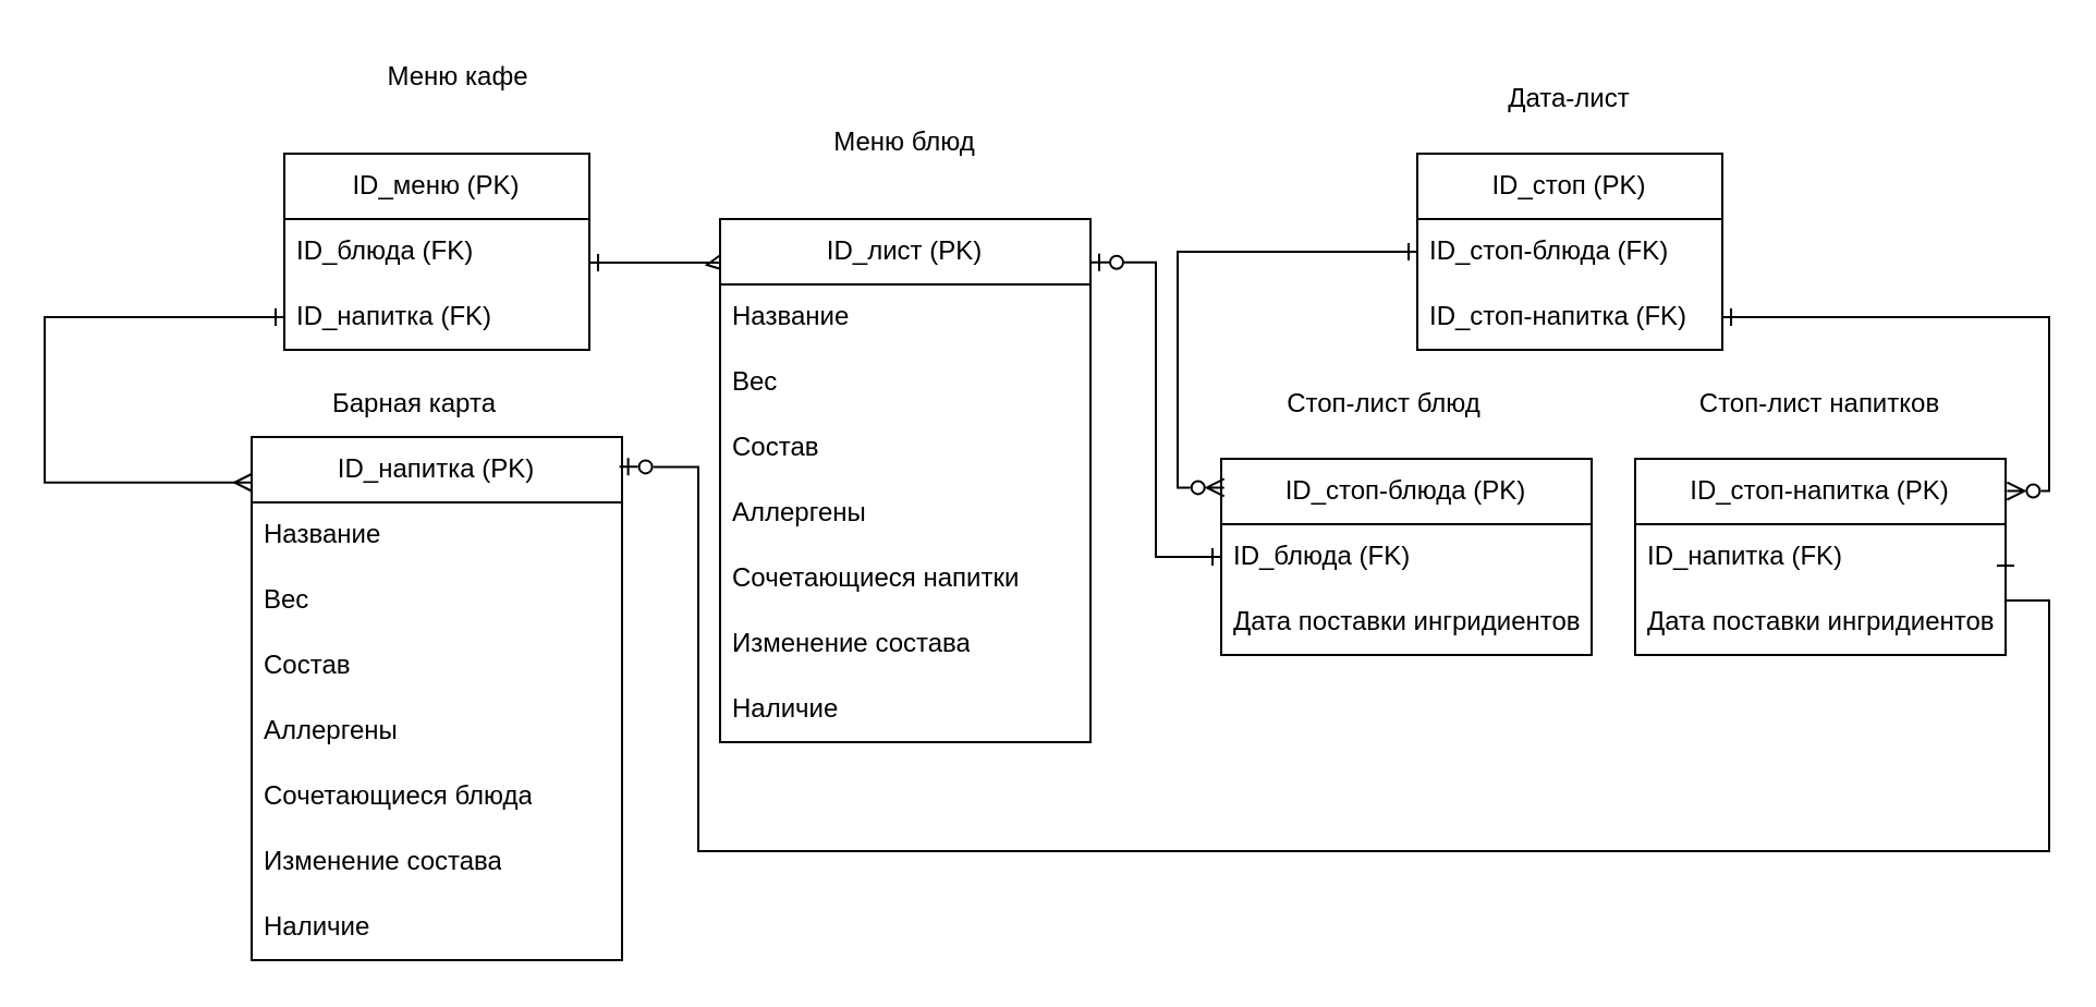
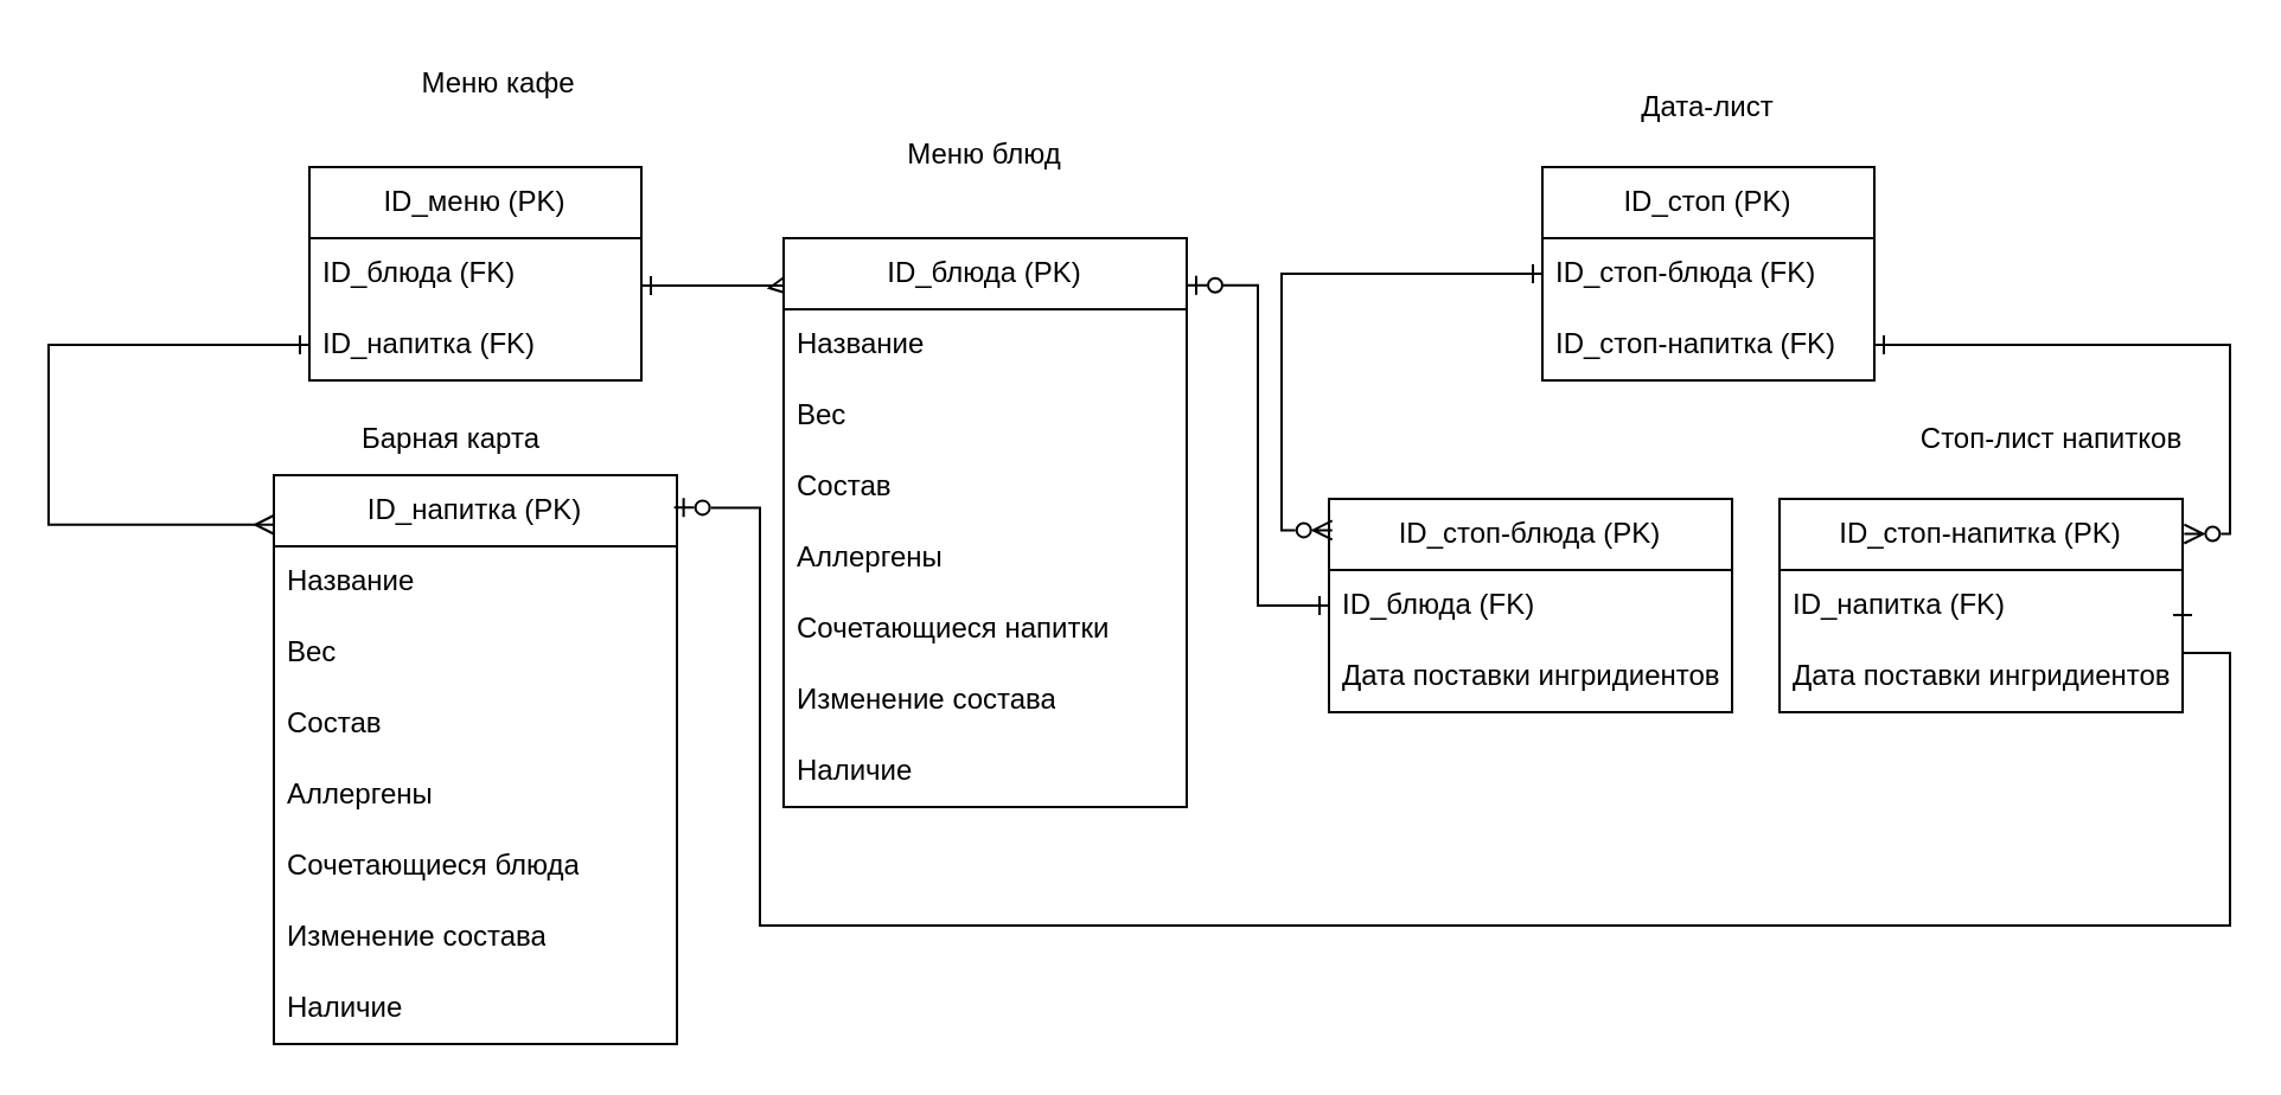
  <mxCell id="0" />
  <mxCell id="1" parent="0" />
  <mxCell id="2" value="" style="edgeStyle=orthogonalEdgeStyle;rounded=0;orthogonalLoop=1;jettySize=auto;html=1;endArrow=ERmany;endFill=0;entryX=0.011;entryY=0.082;entryDx=0;entryDy=0;entryPerimeter=0;startArrow=ERone;startFill=0;" edge="1" parent="1" source="3" target="6"><mxGeometry relative="1" as="geometry"><mxPoint x="300" y="320" as="targetPoint" /><Array as="points"><mxPoint x="330" y="120" /><mxPoint x="330" y="120" /></Array></mxGeometry></mxCell>
  <mxCell id="3" value="ID_меню (PK)" style="swimlane;fontStyle=0;childLayout=stackLayout;horizontal=1;startSize=30;horizontalStack=0;resizeParent=1;resizeParentMax=0;resizeLast=0;collapsible=1;marginBottom=0;whiteSpace=wrap;html=1;" vertex="1" parent="1"><mxGeometry x="130" y="70" width="140" height="90" as="geometry" /></mxCell>
  <mxCell id="4" value="ID_блюда (FK)" style="text;strokeColor=none;fillColor=none;align=left;verticalAlign=middle;spacingLeft=4;spacingRight=4;overflow=hidden;points=[[0,0.5],[1,0.5]];portConstraint=eastwest;rotatable=0;whiteSpace=wrap;html=1;" vertex="1" parent="3"><mxGeometry y="30" width="140" height="30" as="geometry" /></mxCell>
  <mxCell id="5" value="ID_напитка (FK)" style="text;strokeColor=none;fillColor=none;align=left;verticalAlign=middle;spacingLeft=4;spacingRight=4;overflow=hidden;points=[[0,0.5],[1,0.5]];portConstraint=eastwest;rotatable=0;whiteSpace=wrap;html=1;" vertex="1" parent="3"><mxGeometry y="60" width="140" height="30" as="geometry" /></mxCell>
- <mxCell id="6" value="ID_лист (PK)" style="swimlane;fontStyle=0;childLayout=stackLayout;horizontal=1;startSize=30;horizontalStack=0;resizeParent=1;resizeParentMax=0;resizeLast=0;collapsible=1;marginBottom=0;whiteSpace=wrap;html=1;" vertex="1" parent="1"><mxGeometry x="330" y="100" width="170" height="240" as="geometry" /></mxCell>
+ <mxCell id="6" value="ID_блюда (PK)" style="swimlane;fontStyle=0;childLayout=stackLayout;horizontal=1;startSize=30;horizontalStack=0;resizeParent=1;resizeParentMax=0;resizeLast=0;collapsible=1;marginBottom=0;whiteSpace=wrap;html=1;" vertex="1" parent="1"><mxGeometry x="330" y="100" width="170" height="240" as="geometry" /></mxCell>
  <mxCell id="7" value="Название" style="text;strokeColor=none;fillColor=none;align=left;verticalAlign=middle;spacingLeft=4;spacingRight=4;overflow=hidden;points=[[0,0.5],[1,0.5]];portConstraint=eastwest;rotatable=0;whiteSpace=wrap;html=1;" vertex="1" parent="6"><mxGeometry y="30" width="170" height="30" as="geometry" /></mxCell>
  <mxCell id="8" value="Вес" style="text;strokeColor=none;fillColor=none;align=left;verticalAlign=middle;spacingLeft=4;spacingRight=4;overflow=hidden;points=[[0,0.5],[1,0.5]];portConstraint=eastwest;rotatable=0;whiteSpace=wrap;html=1;" vertex="1" parent="6"><mxGeometry y="60" width="170" height="30" as="geometry" /></mxCell>
  <mxCell id="9" value="Состав" style="text;strokeColor=none;fillColor=none;align=left;verticalAlign=middle;spacingLeft=4;spacingRight=4;overflow=hidden;points=[[0,0.5],[1,0.5]];portConstraint=eastwest;rotatable=0;whiteSpace=wrap;html=1;" vertex="1" parent="6"><mxGeometry y="90" width="170" height="30" as="geometry" /></mxCell>
  <mxCell id="10" value="Аллергены" style="text;strokeColor=none;fillColor=none;align=left;verticalAlign=middle;spacingLeft=4;spacingRight=4;overflow=hidden;points=[[0,0.5],[1,0.5]];portConstraint=eastwest;rotatable=0;whiteSpace=wrap;html=1;" vertex="1" parent="6"><mxGeometry y="120" width="170" height="30" as="geometry" /></mxCell>
  <mxCell id="11" value="Сочетающиеся напитки" style="text;strokeColor=none;fillColor=none;align=left;verticalAlign=middle;spacingLeft=4;spacingRight=4;overflow=hidden;points=[[0,0.5],[1,0.5]];portConstraint=eastwest;rotatable=0;whiteSpace=wrap;html=1;" vertex="1" parent="6"><mxGeometry y="150" width="170" height="30" as="geometry" /></mxCell>
  <mxCell id="12" value="Изменение состава" style="text;strokeColor=none;fillColor=none;align=left;verticalAlign=middle;spacingLeft=4;spacingRight=4;overflow=hidden;points=[[0,0.5],[1,0.5]];portConstraint=eastwest;rotatable=0;whiteSpace=wrap;html=1;" vertex="1" parent="6"><mxGeometry y="180" width="170" height="30" as="geometry" /></mxCell>
  <mxCell id="13" value="Наличие" style="text;strokeColor=none;fillColor=none;align=left;verticalAlign=middle;spacingLeft=4;spacingRight=4;overflow=hidden;points=[[0,0.5],[1,0.5]];portConstraint=eastwest;rotatable=0;whiteSpace=wrap;html=1;" vertex="1" parent="6"><mxGeometry y="210" width="170" height="30" as="geometry" /></mxCell>
  <mxCell id="14" value="ID_стоп-блюда (PK)" style="swimlane;fontStyle=0;childLayout=stackLayout;horizontal=1;startSize=30;horizontalStack=0;resizeParent=1;resizeParentMax=0;resizeLast=0;collapsible=1;marginBottom=0;whiteSpace=wrap;html=1;" vertex="1" parent="1"><mxGeometry x="560" y="210" width="170" height="90" as="geometry" /></mxCell>
  <mxCell id="15" value="ID_блюда (FK)" style="text;strokeColor=none;fillColor=none;align=left;verticalAlign=middle;spacingLeft=4;spacingRight=4;overflow=hidden;points=[[0,0.5],[1,0.5]];portConstraint=eastwest;rotatable=0;whiteSpace=wrap;html=1;" vertex="1" parent="14"><mxGeometry y="30" width="170" height="30" as="geometry" /></mxCell>
  <mxCell id="16" value="Дата поставки ингридиентов" style="text;strokeColor=none;fillColor=none;align=left;verticalAlign=middle;spacingLeft=4;spacingRight=4;overflow=hidden;points=[[0,0.5],[1,0.5]];portConstraint=eastwest;rotatable=0;whiteSpace=wrap;html=1;" vertex="1" parent="14"><mxGeometry y="60" width="170" height="30" as="geometry" /></mxCell>
  <mxCell id="17" value="" style="edgeStyle=orthogonalEdgeStyle;rounded=0;orthogonalLoop=1;jettySize=auto;html=1;endArrow=ERmany;endFill=0;entryX=0.001;entryY=0.087;entryDx=0;entryDy=0;entryPerimeter=0;exitX=0;exitY=0.5;exitDx=0;exitDy=0;startArrow=ERone;startFill=0;" edge="1" parent="1" source="5" target="21"><mxGeometry relative="1" as="geometry"><mxPoint x="50" y="130" as="sourcePoint" /><mxPoint x="140.56" y="262.36" as="targetPoint" /><Array as="points"><mxPoint x="20" y="145" /><mxPoint x="20" y="221" /></Array></mxGeometry></mxCell>
  <mxCell id="18" value="Меню кафе" style="text;html=1;strokeColor=none;fillColor=none;align=center;verticalAlign=middle;whiteSpace=wrap;rounded=0;" vertex="1" parent="1"><mxGeometry x="170" y="20" width="80" height="30" as="geometry" /></mxCell>
  <mxCell id="19" value="Барная карта" style="text;html=1;strokeColor=none;fillColor=none;align=center;verticalAlign=middle;whiteSpace=wrap;rounded=0;" vertex="1" parent="1"><mxGeometry x="150" y="170" width="80" height="30" as="geometry" /></mxCell>
  <mxCell id="20" value="Меню блюд" style="text;html=1;strokeColor=none;fillColor=none;align=center;verticalAlign=middle;whiteSpace=wrap;rounded=0;" vertex="1" parent="1"><mxGeometry x="370" y="50" width="90" height="30" as="geometry" /></mxCell>
  <mxCell id="21" value="ID_напитка (PK)" style="swimlane;fontStyle=0;childLayout=stackLayout;horizontal=1;startSize=30;horizontalStack=0;resizeParent=1;resizeParentMax=0;resizeLast=0;collapsible=1;marginBottom=0;whiteSpace=wrap;html=1;" vertex="1" parent="1"><mxGeometry x="115" y="200" width="170" height="240" as="geometry" /></mxCell>
  <mxCell id="22" value="Название" style="text;strokeColor=none;fillColor=none;align=left;verticalAlign=middle;spacingLeft=4;spacingRight=4;overflow=hidden;points=[[0,0.5],[1,0.5]];portConstraint=eastwest;rotatable=0;whiteSpace=wrap;html=1;" vertex="1" parent="21"><mxGeometry y="30" width="170" height="30" as="geometry" /></mxCell>
  <mxCell id="23" value="Вес" style="text;strokeColor=none;fillColor=none;align=left;verticalAlign=middle;spacingLeft=4;spacingRight=4;overflow=hidden;points=[[0,0.5],[1,0.5]];portConstraint=eastwest;rotatable=0;whiteSpace=wrap;html=1;" vertex="1" parent="21"><mxGeometry y="60" width="170" height="30" as="geometry" /></mxCell>
  <mxCell id="24" value="Состав" style="text;strokeColor=none;fillColor=none;align=left;verticalAlign=middle;spacingLeft=4;spacingRight=4;overflow=hidden;points=[[0,0.5],[1,0.5]];portConstraint=eastwest;rotatable=0;whiteSpace=wrap;html=1;" vertex="1" parent="21"><mxGeometry y="90" width="170" height="30" as="geometry" /></mxCell>
  <mxCell id="25" value="Аллергены" style="text;strokeColor=none;fillColor=none;align=left;verticalAlign=middle;spacingLeft=4;spacingRight=4;overflow=hidden;points=[[0,0.5],[1,0.5]];portConstraint=eastwest;rotatable=0;whiteSpace=wrap;html=1;" vertex="1" parent="21"><mxGeometry y="120" width="170" height="30" as="geometry" /></mxCell>
  <mxCell id="26" value="Сочетающиеся блюда" style="text;strokeColor=none;fillColor=none;align=left;verticalAlign=middle;spacingLeft=4;spacingRight=4;overflow=hidden;points=[[0,0.5],[1,0.5]];portConstraint=eastwest;rotatable=0;whiteSpace=wrap;html=1;" vertex="1" parent="21"><mxGeometry y="150" width="170" height="30" as="geometry" /></mxCell>
  <mxCell id="27" value="Изменение состава" style="text;strokeColor=none;fillColor=none;align=left;verticalAlign=middle;spacingLeft=4;spacingRight=4;overflow=hidden;points=[[0,0.5],[1,0.5]];portConstraint=eastwest;rotatable=0;whiteSpace=wrap;html=1;" vertex="1" parent="21"><mxGeometry y="180" width="170" height="30" as="geometry" /></mxCell>
  <mxCell id="28" value="Наличие" style="text;strokeColor=none;fillColor=none;align=left;verticalAlign=middle;spacingLeft=4;spacingRight=4;overflow=hidden;points=[[0,0.5],[1,0.5]];portConstraint=eastwest;rotatable=0;whiteSpace=wrap;html=1;" vertex="1" parent="21"><mxGeometry y="210" width="170" height="30" as="geometry" /></mxCell>
  <mxCell id="29" value="ID_стоп (PK)" style="swimlane;fontStyle=0;childLayout=stackLayout;horizontal=1;startSize=30;horizontalStack=0;resizeParent=1;resizeParentMax=0;resizeLast=0;collapsible=1;marginBottom=0;whiteSpace=wrap;html=1;" vertex="1" parent="1"><mxGeometry x="650" y="70" width="140" height="90" as="geometry" /></mxCell>
  <mxCell id="30" value="ID_стоп-блюда (FK)" style="text;strokeColor=none;fillColor=none;align=left;verticalAlign=middle;spacingLeft=4;spacingRight=4;overflow=hidden;points=[[0,0.5],[1,0.5]];portConstraint=eastwest;rotatable=0;whiteSpace=wrap;html=1;" vertex="1" parent="29"><mxGeometry y="30" width="140" height="30" as="geometry" /></mxCell>
  <mxCell id="31" value="ID_стоп-напитка (FK)" style="text;strokeColor=none;fillColor=none;align=left;verticalAlign=middle;spacingLeft=4;spacingRight=4;overflow=hidden;points=[[0,0.5],[1,0.5]];portConstraint=eastwest;rotatable=0;whiteSpace=wrap;html=1;" vertex="1" parent="29"><mxGeometry y="60" width="140" height="30" as="geometry" /></mxCell>
  <mxCell id="32" value="Дата-лист" style="text;html=1;strokeColor=none;fillColor=none;align=center;verticalAlign=middle;whiteSpace=wrap;rounded=0;" vertex="1" parent="1"><mxGeometry x="690" y="30" width="60" height="30" as="geometry" /></mxCell>
- <mxCell id="33" value="Стоп-лист блюд" style="text;html=1;strokeColor=none;fillColor=none;align=center;verticalAlign=middle;whiteSpace=wrap;rounded=0;" vertex="1" parent="1"><mxGeometry x="580" y="170" width="110" height="30" as="geometry" /></mxCell>
  <mxCell id="34" style="edgeStyle=orthogonalEdgeStyle;rounded=0;orthogonalLoop=1;jettySize=auto;html=1;entryX=0.008;entryY=0.147;entryDx=0;entryDy=0;entryPerimeter=0;endArrow=ERzeroToMany;endFill=0;startArrow=ERone;startFill=0;" edge="1" parent="1" source="30" target="14"><mxGeometry relative="1" as="geometry"><Array as="points"><mxPoint x="540" y="115" /><mxPoint x="540" y="223" /></Array></mxGeometry></mxCell>
  <mxCell id="35" value="ID_стоп-напитка (PK)" style="swimlane;fontStyle=0;childLayout=stackLayout;horizontal=1;startSize=30;horizontalStack=0;resizeParent=1;resizeParentMax=0;resizeLast=0;collapsible=1;marginBottom=0;whiteSpace=wrap;html=1;" vertex="1" parent="1"><mxGeometry x="750" y="210" width="170" height="90" as="geometry" /></mxCell>
  <mxCell id="36" value="ID_напитка (FK)" style="text;strokeColor=none;fillColor=none;align=left;verticalAlign=middle;spacingLeft=4;spacingRight=4;overflow=hidden;points=[[0,0.5],[1,0.5]];portConstraint=eastwest;rotatable=0;whiteSpace=wrap;html=1;" vertex="1" parent="35"><mxGeometry y="30" width="170" height="30" as="geometry" /></mxCell>
  <mxCell id="37" value="Дата поставки ингридиентов" style="text;strokeColor=none;fillColor=none;align=left;verticalAlign=middle;spacingLeft=4;spacingRight=4;overflow=hidden;points=[[0,0.5],[1,0.5]];portConstraint=eastwest;rotatable=0;whiteSpace=wrap;html=1;" vertex="1" parent="35"><mxGeometry y="60" width="170" height="30" as="geometry" /></mxCell>
- <mxCell id="38" value="Стоп-лист напитков" style="text;html=1;strokeColor=none;fillColor=none;align=center;verticalAlign=middle;whiteSpace=wrap;rounded=0;" vertex="1" parent="1"><mxGeometry x="770" y="170" width="130" height="30" as="geometry" /></mxCell>
+ <mxCell id="38" value="Стоп-лист напитков" style="text;html=1;strokeColor=none;fillColor=none;align=center;verticalAlign=middle;whiteSpace=wrap;rounded=0;" vertex="1" parent="1"><mxGeometry x="800" y="170" width="130" height="30" as="geometry" /></mxCell>
  <mxCell id="39" style="edgeStyle=orthogonalEdgeStyle;rounded=0;orthogonalLoop=1;jettySize=auto;html=1;exitX=1;exitY=0.5;exitDx=0;exitDy=0;entryX=1.004;entryY=0.164;entryDx=0;entryDy=0;entryPerimeter=0;endArrow=ERzeroToMany;endFill=0;startArrow=ERone;startFill=0;" edge="1" parent="1" source="31" target="35"><mxGeometry relative="1" as="geometry" /></mxCell>
  <mxCell id="40" style="edgeStyle=orthogonalEdgeStyle;rounded=0;orthogonalLoop=1;jettySize=auto;html=1;exitX=0;exitY=0.5;exitDx=0;exitDy=0;entryX=1;entryY=0.083;entryDx=0;entryDy=0;entryPerimeter=0;endArrow=ERzeroToOne;endFill=0;startArrow=ERone;startFill=0;" edge="1" parent="1" source="15" target="6"><mxGeometry relative="1" as="geometry"><Array as="points"><mxPoint x="530" y="255" /><mxPoint x="530" y="120" /></Array></mxGeometry></mxCell>
  <mxCell id="41" style="edgeStyle=orthogonalEdgeStyle;rounded=0;orthogonalLoop=1;jettySize=auto;html=1;exitX=1;exitY=0.5;exitDx=0;exitDy=0;entryX=0.993;entryY=0.057;entryDx=0;entryDy=0;entryPerimeter=0;endArrow=ERzeroToOne;endFill=0;startArrow=ERone;startFill=0;" edge="1" parent="1" source="36" target="21"><mxGeometry relative="1" as="geometry"><Array as="points"><mxPoint x="920" y="275" /><mxPoint x="940" y="275" /><mxPoint x="940" y="390" /><mxPoint x="320" y="390" /><mxPoint x="320" y="214" /></Array></mxGeometry></mxCell>
